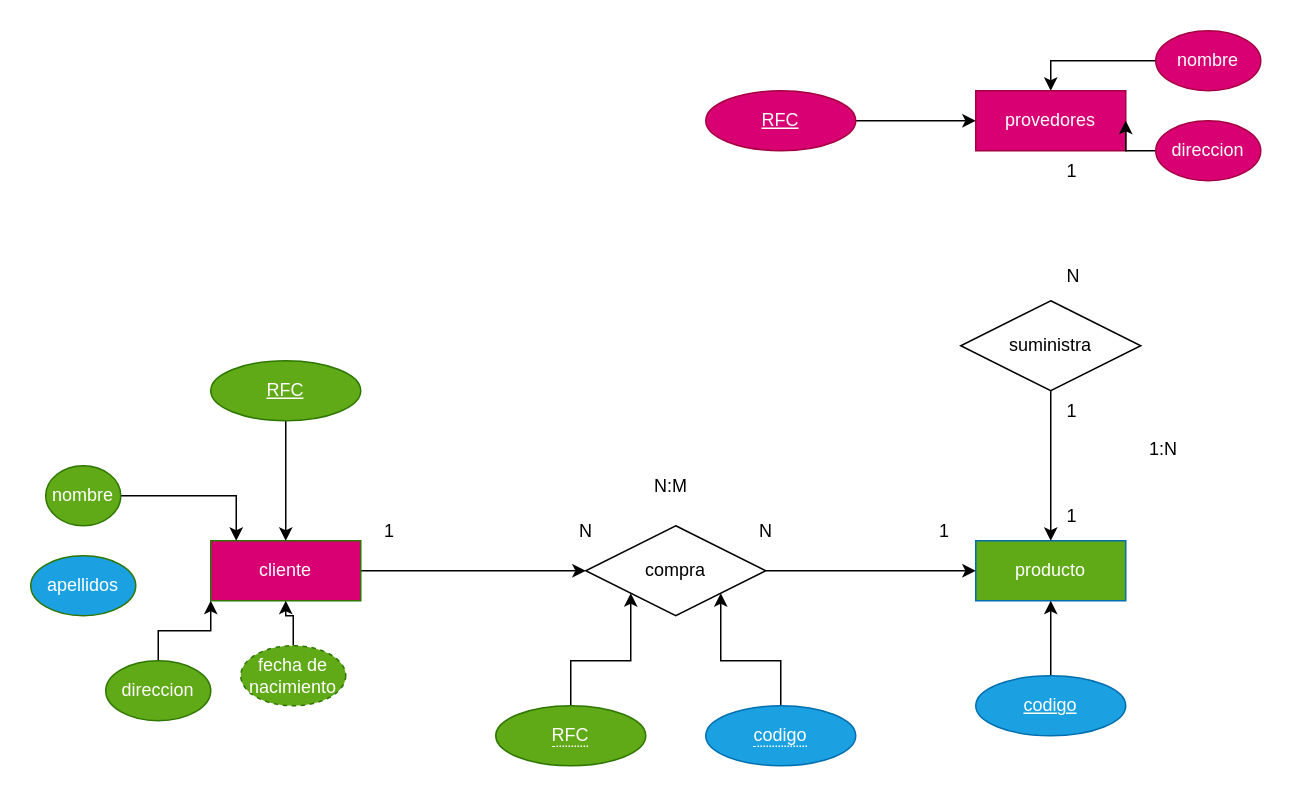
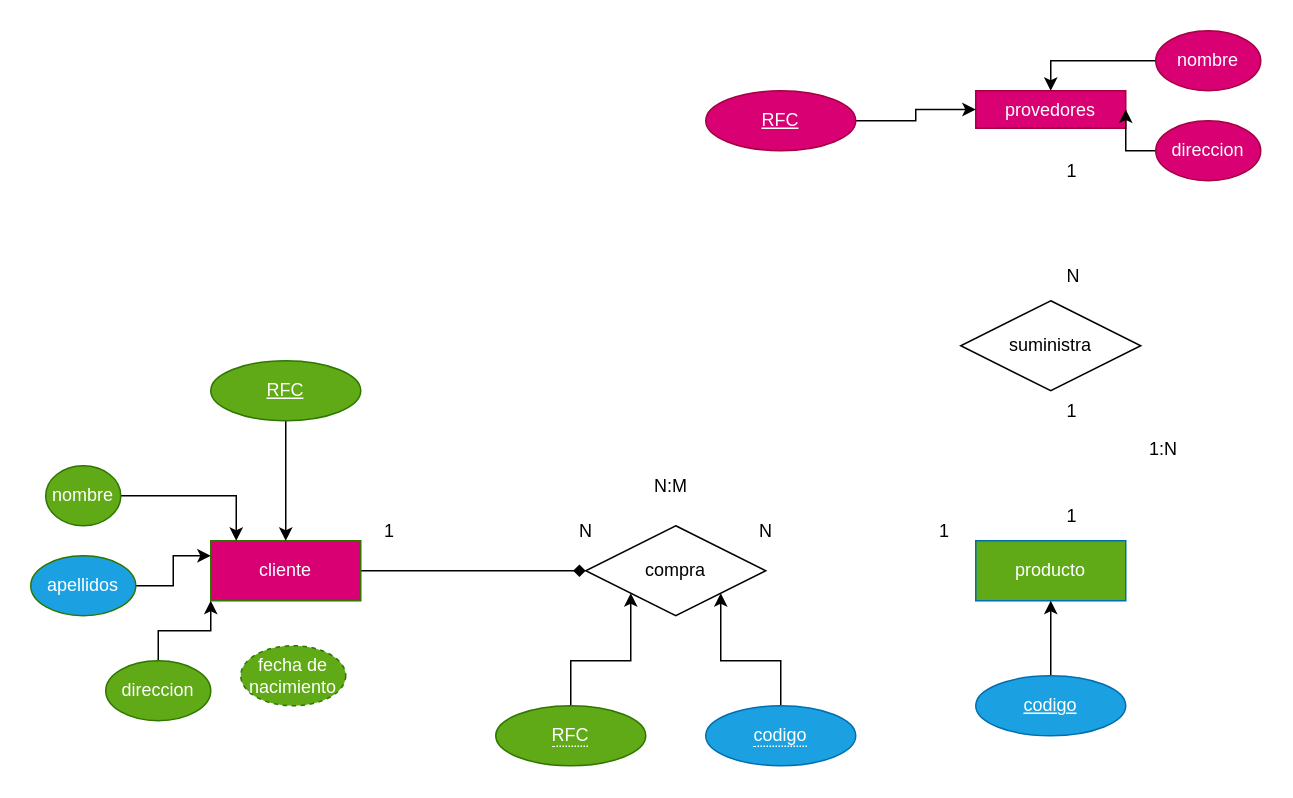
  <mxCell id="0" />
  <mxCell id="1" parent="0" />
- <mxCell id="2" style="edgeStyle=orthogonalEdgeStyle;rounded=0;orthogonalLoop=1;jettySize=auto;html=1;entryX=0;entryY=0.5;entryDx=0;entryDy=0;" edge="1" parent="1" source="3" target="9"><mxGeometry relative="1" as="geometry" /></mxCell>
+ <mxCell id="2" style="edgeStyle=orthogonalEdgeStyle;rounded=0;orthogonalLoop=1;jettySize=auto;html=1;entryX=0;entryY=0.5;entryDx=0;entryDy=0;endArrow=diamond;" edge="1" parent="1" source="3" target="9"><mxGeometry relative="1" as="geometry" /></mxCell>
  <mxCell id="3" value="cliente" style="whiteSpace=wrap;html=1;align=center;fillColor=#d80073;fontColor=#ffffff;strokeColor=#2D7600;" vertex="1" parent="1"><mxGeometry x="140" y="360" width="100" height="40" as="geometry" /></mxCell>
- <mxCell id="4" value="provedores" style="whiteSpace=wrap;html=1;align=center;fillColor=#d80073;fontColor=#ffffff;strokeColor=#A50040;" vertex="1" parent="1"><mxGeometry x="650" y="60" width="100" height="40" as="geometry" /></mxCell>
+ <mxCell id="4" value="provedores" style="whiteSpace=wrap;html=1;align=center;fillColor=#d80073;fontColor=#ffffff;strokeColor=#A50040;" vertex="1" parent="1"><mxGeometry x="650" y="60" width="100" height="25" as="geometry" /></mxCell>
  <mxCell id="5" value="producto" style="whiteSpace=wrap;html=1;align=center;fillColor=#60a917;fontColor=#ffffff;strokeColor=#006EAF;" vertex="1" parent="1"><mxGeometry x="650" y="360" width="100" height="40" as="geometry" /></mxCell>
- <mxCell id="6" style="edgeStyle=orthogonalEdgeStyle;rounded=0;orthogonalLoop=1;jettySize=auto;html=1;entryX=0.5;entryY=0;entryDx=0;entryDy=0;" edge="1" parent="1" source="7" target="5"><mxGeometry relative="1" as="geometry" /></mxCell>
  <mxCell id="7" value="suministra" style="shape=rhombus;perimeter=rhombusPerimeter;whiteSpace=wrap;html=1;align=center;" vertex="1" parent="1"><mxGeometry x="640" y="200" width="120" height="60" as="geometry" /></mxCell>
- <mxCell id="8" style="edgeStyle=orthogonalEdgeStyle;rounded=0;orthogonalLoop=1;jettySize=auto;html=1;entryX=0;entryY=0.5;entryDx=0;entryDy=0;" edge="1" parent="1" source="9" target="5"><mxGeometry relative="1" as="geometry" /></mxCell>
  <mxCell id="9" value="compra" style="shape=rhombus;perimeter=rhombusPerimeter;whiteSpace=wrap;html=1;align=center;" vertex="1" parent="1"><mxGeometry x="390" y="350" width="120" height="60" as="geometry" /></mxCell>
  <mxCell id="10" style="edgeStyle=orthogonalEdgeStyle;rounded=0;orthogonalLoop=1;jettySize=auto;html=1;entryX=0.5;entryY=0;entryDx=0;entryDy=0;" edge="1" parent="1" source="11" target="3"><mxGeometry relative="1" as="geometry" /></mxCell>
  <mxCell id="11" value="RFC" style="ellipse;whiteSpace=wrap;html=1;align=center;fontStyle=4;fillColor=#60a917;fontColor=#ffffff;strokeColor=#2D7600;" vertex="1" parent="1"><mxGeometry x="140" y="240" width="100" height="40" as="geometry" /></mxCell>
  <mxCell id="12" style="edgeStyle=orthogonalEdgeStyle;rounded=0;orthogonalLoop=1;jettySize=auto;html=1;exitX=1;exitY=0.5;exitDx=0;exitDy=0;entryX=0;entryY=0.5;entryDx=0;entryDy=0;" edge="1" parent="1" source="13" target="4"><mxGeometry relative="1" as="geometry" /></mxCell>
  <mxCell id="13" value="RFC" style="ellipse;whiteSpace=wrap;html=1;align=center;fontStyle=4;fillColor=#d80073;fontColor=#ffffff;strokeColor=#A50040;" vertex="1" parent="1"><mxGeometry x="470" y="60" width="100" height="40" as="geometry" /></mxCell>
  <mxCell id="14" style="edgeStyle=orthogonalEdgeStyle;rounded=0;orthogonalLoop=1;jettySize=auto;html=1;entryX=0;entryY=1;entryDx=0;entryDy=0;" edge="1" parent="1" source="15" target="9"><mxGeometry relative="1" as="geometry" /></mxCell>
  <mxCell id="15" value="&lt;span style=&quot;border-bottom: 1px dotted&quot;&gt;RFC&lt;/span&gt;" style="ellipse;whiteSpace=wrap;html=1;align=center;fillColor=#60a917;fontColor=#ffffff;strokeColor=#2D7600;" vertex="1" parent="1"><mxGeometry x="330" y="470" width="100" height="40" as="geometry" /></mxCell>
  <mxCell id="16" style="edgeStyle=orthogonalEdgeStyle;rounded=0;orthogonalLoop=1;jettySize=auto;html=1;entryX=1;entryY=1;entryDx=0;entryDy=0;" edge="1" parent="1" source="17" target="9"><mxGeometry relative="1" as="geometry" /></mxCell>
  <mxCell id="17" value="&lt;span style=&quot;border-bottom: 1px dotted&quot;&gt;codigo&lt;/span&gt;" style="ellipse;whiteSpace=wrap;html=1;align=center;fillColor=#1ba1e2;fontColor=#ffffff;strokeColor=#006EAF;" vertex="1" parent="1"><mxGeometry x="470" y="470" width="100" height="40" as="geometry" /></mxCell>
  <mxCell id="18" style="edgeStyle=orthogonalEdgeStyle;rounded=0;orthogonalLoop=1;jettySize=auto;html=1;entryX=0.5;entryY=1;entryDx=0;entryDy=0;" edge="1" parent="1" source="19" target="5"><mxGeometry relative="1" as="geometry"><mxPoint x="700" y="410" as="targetPoint" /></mxGeometry></mxCell>
  <mxCell id="19" value="codigo" style="ellipse;whiteSpace=wrap;html=1;align=center;fontStyle=4;fillColor=#1ba1e2;fontColor=#ffffff;strokeColor=#006EAF;" vertex="1" parent="1"><mxGeometry x="650" y="450" width="100" height="40" as="geometry" /></mxCell>
  <mxCell id="20" value="1" style="text;strokeColor=none;fillColor=none;spacingLeft=4;spacingRight=4;overflow=hidden;rotatable=0;points=[[0,0.5],[1,0.5]];portConstraint=eastwest;fontSize=12;whiteSpace=wrap;html=1;" vertex="1" parent="1"><mxGeometry x="250" y="340" width="20" height="30" as="geometry" /></mxCell>
  <mxCell id="21" value="1" style="text;strokeColor=none;fillColor=none;spacingLeft=4;spacingRight=4;overflow=hidden;rotatable=0;points=[[0,0.5],[1,0.5]];portConstraint=eastwest;fontSize=12;whiteSpace=wrap;html=1;" vertex="1" parent="1"><mxGeometry x="620" y="340" width="20" height="30" as="geometry" /></mxCell>
  <mxCell id="22" value="N:M" style="text;strokeColor=none;fillColor=none;spacingLeft=4;spacingRight=4;overflow=hidden;rotatable=0;points=[[0,0.5],[1,0.5]];portConstraint=eastwest;fontSize=12;whiteSpace=wrap;html=1;" vertex="1" parent="1"><mxGeometry x="430" y="310" width="36" height="30" as="geometry" /></mxCell>
  <mxCell id="23" style="edgeStyle=orthogonalEdgeStyle;rounded=0;orthogonalLoop=1;jettySize=auto;html=1;entryX=0.17;entryY=0;entryDx=0;entryDy=0;entryPerimeter=0;" edge="1" parent="1" source="24" target="3"><mxGeometry relative="1" as="geometry" /></mxCell>
  <mxCell id="24" value="nombre" style="ellipse;whiteSpace=wrap;html=1;fillColor=#60a917;fontColor=#ffffff;strokeColor=#2D7600;" vertex="1" parent="1"><mxGeometry x="30" y="310" width="50" height="40" as="geometry" /></mxCell>
+ <mxCell id="25" style="edgeStyle=orthogonalEdgeStyle;rounded=0;orthogonalLoop=1;jettySize=auto;html=1;entryX=0;entryY=0.25;entryDx=0;entryDy=0;" edge="1" parent="1" source="26" target="3"><mxGeometry relative="1" as="geometry" /></mxCell>
  <mxCell id="26" value="apellidos" style="ellipse;whiteSpace=wrap;html=1;fillColor=#1ba1e2;fontColor=#ffffff;strokeColor=#2D7600;" vertex="1" parent="1"><mxGeometry y="370" width="70" height="40" as="geometry" x="20" /></mxCell>
  <mxCell id="27" style="edgeStyle=orthogonalEdgeStyle;rounded=0;orthogonalLoop=1;jettySize=auto;html=1;entryX=0;entryY=1;entryDx=0;entryDy=0;" edge="1" parent="1" source="28" target="3"><mxGeometry relative="1" as="geometry" /></mxCell>
  <mxCell id="28" value="direccion" style="ellipse;whiteSpace=wrap;html=1;fillColor=#60a917;fontColor=#ffffff;strokeColor=#2D7600;" vertex="1" parent="1"><mxGeometry x="70" y="440" width="70" height="40" as="geometry" /></mxCell>
- <mxCell id="29" style="edgeStyle=orthogonalEdgeStyle;rounded=0;orthogonalLoop=1;jettySize=auto;html=1;entryX=0.5;entryY=1;entryDx=0;entryDy=0;" edge="1" parent="1" source="30" target="3"><mxGeometry relative="1" as="geometry" /></mxCell>
  <mxCell id="30" value="fecha de nacimiento" style="ellipse;whiteSpace=wrap;html=1;fillColor=#60a917;fontColor=#ffffff;strokeColor=#2D7600;dashed=1;" vertex="1" parent="1"><mxGeometry x="160" y="430" width="70" height="40" as="geometry" /></mxCell>
  <mxCell id="31" value="1" style="text;strokeColor=none;fillColor=none;spacingLeft=4;spacingRight=4;overflow=hidden;rotatable=0;points=[[0,0.5],[1,0.5]];portConstraint=eastwest;fontSize=12;whiteSpace=wrap;html=1;" vertex="1" parent="1"><mxGeometry x="705" y="100" width="20" height="30" as="geometry" /></mxCell>
  <mxCell id="32" value="1:N" style="text;strokeColor=none;fillColor=none;spacingLeft=4;spacingRight=4;overflow=hidden;rotatable=0;points=[[0,0.5],[1,0.5]];portConstraint=eastwest;fontSize=12;whiteSpace=wrap;html=1;" vertex="1" parent="1"><mxGeometry x="760" y="285" width="30" height="30" as="geometry" /></mxCell>
  <mxCell id="33" style="edgeStyle=orthogonalEdgeStyle;rounded=0;orthogonalLoop=1;jettySize=auto;html=1;entryX=0.5;entryY=0;entryDx=0;entryDy=0;" edge="1" parent="1" source="34" target="4"><mxGeometry relative="1" as="geometry" /></mxCell>
  <mxCell id="34" value="nombre" style="ellipse;whiteSpace=wrap;html=1;fillColor=#d80073;fontColor=#ffffff;strokeColor=#A50040;" vertex="1" parent="1"><mxGeometry x="770" y="20" width="70" height="40" as="geometry" /></mxCell>
  <mxCell id="35" style="edgeStyle=orthogonalEdgeStyle;rounded=0;orthogonalLoop=1;jettySize=auto;html=1;exitX=0;exitY=0.5;exitDx=0;exitDy=0;entryX=1;entryY=0.5;entryDx=0;entryDy=0;" edge="1" parent="1" source="36" target="4"><mxGeometry relative="1" as="geometry" /></mxCell>
  <mxCell id="36" value="direccion" style="ellipse;whiteSpace=wrap;html=1;fillColor=#d80073;fontColor=#ffffff;strokeColor=#A50040;" vertex="1" parent="1"><mxGeometry x="770" y="80" width="70" height="40" as="geometry" /></mxCell>
  <mxCell id="37" value="N" style="text;strokeColor=none;fillColor=none;spacingLeft=4;spacingRight=4;overflow=hidden;rotatable=0;points=[[0,0.5],[1,0.5]];portConstraint=eastwest;fontSize=12;whiteSpace=wrap;html=1;" vertex="1" parent="1"><mxGeometry x="705" y="170" width="20" height="30" as="geometry" /></mxCell>
  <mxCell id="38" value="1" style="text;strokeColor=none;fillColor=none;spacingLeft=4;spacingRight=4;overflow=hidden;rotatable=0;points=[[0,0.5],[1,0.5]];portConstraint=eastwest;fontSize=12;whiteSpace=wrap;html=1;" vertex="1" parent="1"><mxGeometry x="705" y="260" width="20" height="30" as="geometry" /></mxCell>
  <mxCell id="39" value="1" style="text;strokeColor=none;fillColor=none;spacingLeft=4;spacingRight=4;overflow=hidden;rotatable=0;points=[[0,0.5],[1,0.5]];portConstraint=eastwest;fontSize=12;whiteSpace=wrap;html=1;" vertex="1" parent="1"><mxGeometry x="705" y="330" width="20" height="30" as="geometry" /></mxCell>
  <mxCell id="40" value="N" style="text;strokeColor=none;fillColor=none;spacingLeft=4;spacingRight=4;overflow=hidden;rotatable=0;points=[[0,0.5],[1,0.5]];portConstraint=eastwest;fontSize=12;whiteSpace=wrap;html=1;" vertex="1" parent="1"><mxGeometry x="380" y="340" width="20" height="30" as="geometry" /></mxCell>
  <mxCell id="41" value="N" style="text;strokeColor=none;fillColor=none;spacingLeft=4;spacingRight=4;overflow=hidden;rotatable=0;points=[[0,0.5],[1,0.5]];portConstraint=eastwest;fontSize=12;whiteSpace=wrap;html=1;" vertex="1" parent="1"><mxGeometry x="500" y="340" width="20" height="30" as="geometry" /></mxCell>
